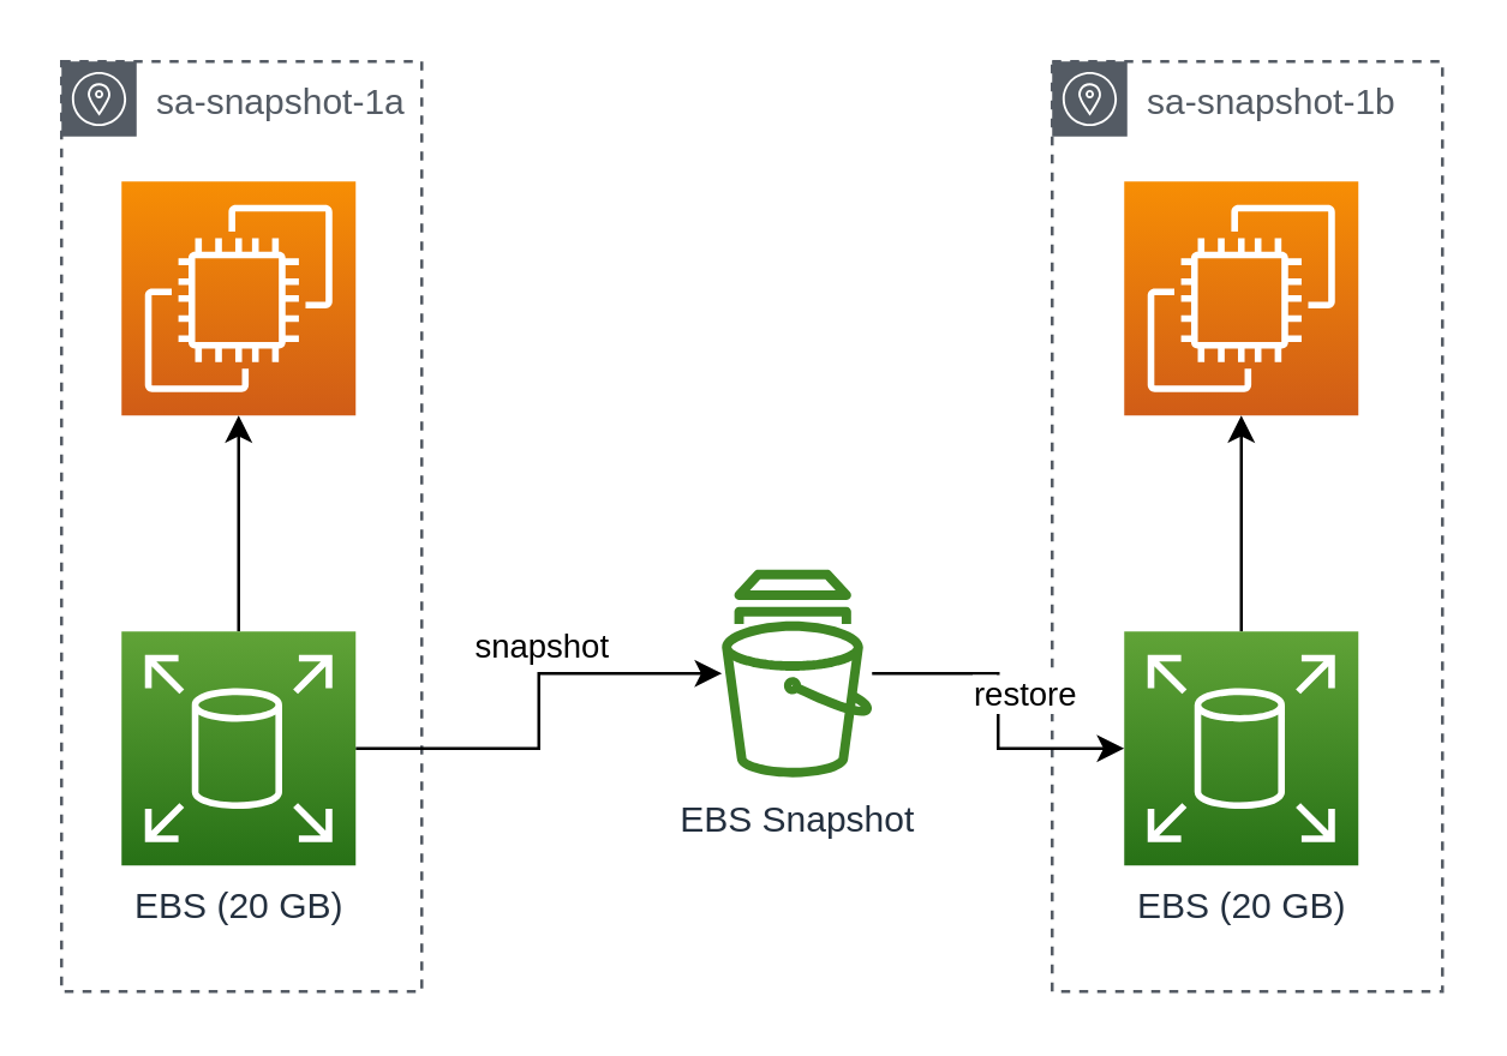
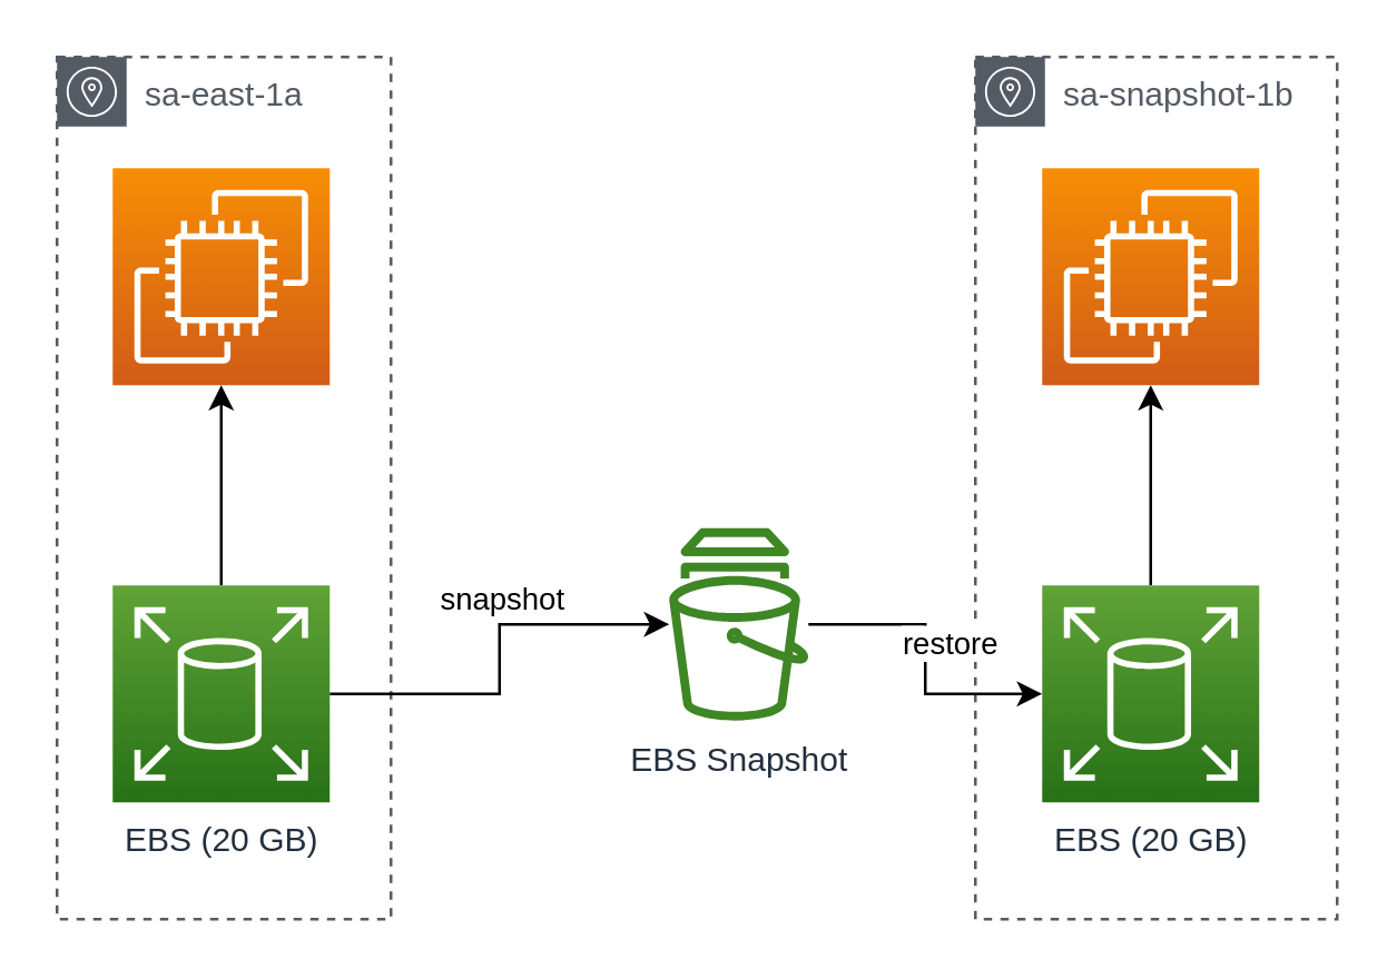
  <mxCell id="0" />
  <mxCell id="1" parent="0" />
- <mxCell id="2" value="sa-snapshot-1a" style="sketch=0;outlineConnect=0;gradientColor=none;html=1;whiteSpace=wrap;fontSize=12;fontStyle=0;shape=mxgraph.aws4.group;grIcon=mxgraph.aws4.group_availability_zone;strokeColor=#545B64;fillColor=none;verticalAlign=top;align=left;spacingLeft=30;fontColor=#545B64;dashed=1;" parent="1" vertex="1"><mxGeometry x="20" y="20" width="120" height="310" as="geometry" /></mxCell>
+ <mxCell id="2" value="sa-east-1a" style="sketch=0;outlineConnect=0;gradientColor=none;html=1;whiteSpace=wrap;fontSize=12;fontStyle=0;shape=mxgraph.aws4.group;grIcon=mxgraph.aws4.group_availability_zone;strokeColor=#545B64;fillColor=none;verticalAlign=top;align=left;spacingLeft=30;fontColor=#545B64;dashed=1;" parent="1" vertex="1"><mxGeometry x="20" y="20" width="120" height="310" as="geometry" /></mxCell>
  <mxCell id="3" value="" style="sketch=0;points=[[0,0,0],[0.25,0,0],[0.5,0,0],[0.75,0,0],[1,0,0],[0,1,0],[0.25,1,0],[0.5,1,0],[0.75,1,0],[1,1,0],[0,0.25,0],[0,0.5,0],[0,0.75,0],[1,0.25,0],[1,0.5,0],[1,0.75,0]];outlineConnect=0;fontColor=#232F3E;gradientColor=#F78E04;gradientDirection=north;fillColor=#D05C17;strokeColor=#ffffff;dashed=0;verticalLabelPosition=bottom;verticalAlign=top;align=center;html=1;fontSize=12;fontStyle=0;aspect=fixed;shape=mxgraph.aws4.resourceIcon;resIcon=mxgraph.aws4.ec2;" parent="1" vertex="1"><mxGeometry x="40" y="60" width="78" height="78" as="geometry" /></mxCell>
  <mxCell id="4" style="rounded=0;orthogonalLoop=1;jettySize=auto;html=1;" parent="1" source="6" target="3" edge="1"><mxGeometry relative="1" as="geometry" /></mxCell>
  <mxCell id="5" value="snapshot" style="edgeStyle=orthogonalEdgeStyle;rounded=0;orthogonalLoop=1;jettySize=auto;html=1;" edge="1" parent="1" source="6" target="12"><mxGeometry x="0.18" y="9" relative="1" as="geometry"><mxPoint as="offset" /></mxGeometry></mxCell>
  <mxCell id="6" value="EBS (20 GB)" style="sketch=0;points=[[0,0,0],[0.25,0,0],[0.5,0,0],[0.75,0,0],[1,0,0],[0,1,0],[0.25,1,0],[0.5,1,0],[0.75,1,0],[1,1,0],[0,0.25,0],[0,0.5,0],[0,0.75,0],[1,0.25,0],[1,0.5,0],[1,0.75,0]];outlineConnect=0;fontColor=#232F3E;gradientColor=#60A337;gradientDirection=north;fillColor=#277116;strokeColor=#ffffff;dashed=0;verticalLabelPosition=bottom;verticalAlign=top;align=center;html=1;fontSize=12;fontStyle=0;aspect=fixed;shape=mxgraph.aws4.resourceIcon;resIcon=mxgraph.aws4.elastic_block_store;" parent="1" vertex="1"><mxGeometry x="40" y="210" width="78" height="78" as="geometry" /></mxCell>
  <mxCell id="7" value="sa-snapshot-1b" style="sketch=0;outlineConnect=0;gradientColor=none;html=1;whiteSpace=wrap;fontSize=12;fontStyle=0;shape=mxgraph.aws4.group;grIcon=mxgraph.aws4.group_availability_zone;strokeColor=#545B64;fillColor=none;verticalAlign=top;align=left;spacingLeft=30;fontColor=#545B64;dashed=1;" parent="1" vertex="1"><mxGeometry x="350" y="20" width="130" height="310" as="geometry" /></mxCell>
  <mxCell id="8" value="" style="sketch=0;points=[[0,0,0],[0.25,0,0],[0.5,0,0],[0.75,0,0],[1,0,0],[0,1,0],[0.25,1,0],[0.5,1,0],[0.75,1,0],[1,1,0],[0,0.25,0],[0,0.5,0],[0,0.75,0],[1,0.25,0],[1,0.5,0],[1,0.75,0]];outlineConnect=0;fontColor=#232F3E;gradientColor=#F78E04;gradientDirection=north;fillColor=#D05C17;strokeColor=#ffffff;dashed=0;verticalLabelPosition=bottom;verticalAlign=top;align=center;html=1;fontSize=12;fontStyle=0;aspect=fixed;shape=mxgraph.aws4.resourceIcon;resIcon=mxgraph.aws4.ec2;" parent="1" vertex="1"><mxGeometry x="374" y="60" width="78" height="78" as="geometry" /></mxCell>
  <mxCell id="9" style="rounded=0;orthogonalLoop=1;jettySize=auto;html=1;" parent="1" source="10" target="8" edge="1"><mxGeometry relative="1" as="geometry" /></mxCell>
  <mxCell id="10" value="EBS (20 GB)" style="sketch=0;points=[[0,0,0],[0.25,0,0],[0.5,0,0],[0.75,0,0],[1,0,0],[0,1,0],[0.25,1,0],[0.5,1,0],[0.75,1,0],[1,1,0],[0,0.25,0],[0,0.5,0],[0,0.75,0],[1,0.25,0],[1,0.5,0],[1,0.75,0]];outlineConnect=0;fontColor=#232F3E;gradientColor=#60A337;gradientDirection=north;fillColor=#277116;strokeColor=#ffffff;dashed=0;verticalLabelPosition=bottom;verticalAlign=top;align=center;html=1;fontSize=12;fontStyle=0;aspect=fixed;shape=mxgraph.aws4.resourceIcon;resIcon=mxgraph.aws4.elastic_block_store;" parent="1" vertex="1"><mxGeometry x="374" y="210" width="78" height="78" as="geometry" /></mxCell>
  <mxCell id="11" value="restore" style="edgeStyle=orthogonalEdgeStyle;rounded=0;orthogonalLoop=1;jettySize=auto;html=1;" edge="1" parent="1" source="12" target="10"><mxGeometry x="-0.104" y="9" relative="1" as="geometry"><mxPoint as="offset" /></mxGeometry></mxCell>
  <mxCell id="12" value="EBS Snapshot" style="sketch=0;outlineConnect=0;fontColor=#232F3E;gradientColor=none;fillColor=#3F8624;strokeColor=none;dashed=0;verticalLabelPosition=bottom;verticalAlign=top;align=center;html=1;fontSize=12;fontStyle=0;aspect=fixed;pointerEvents=1;shape=mxgraph.aws4.snapshot;" vertex="1" parent="1"><mxGeometry x="240" y="189.18" width="50" height="69.64" as="geometry" /></mxCell>
